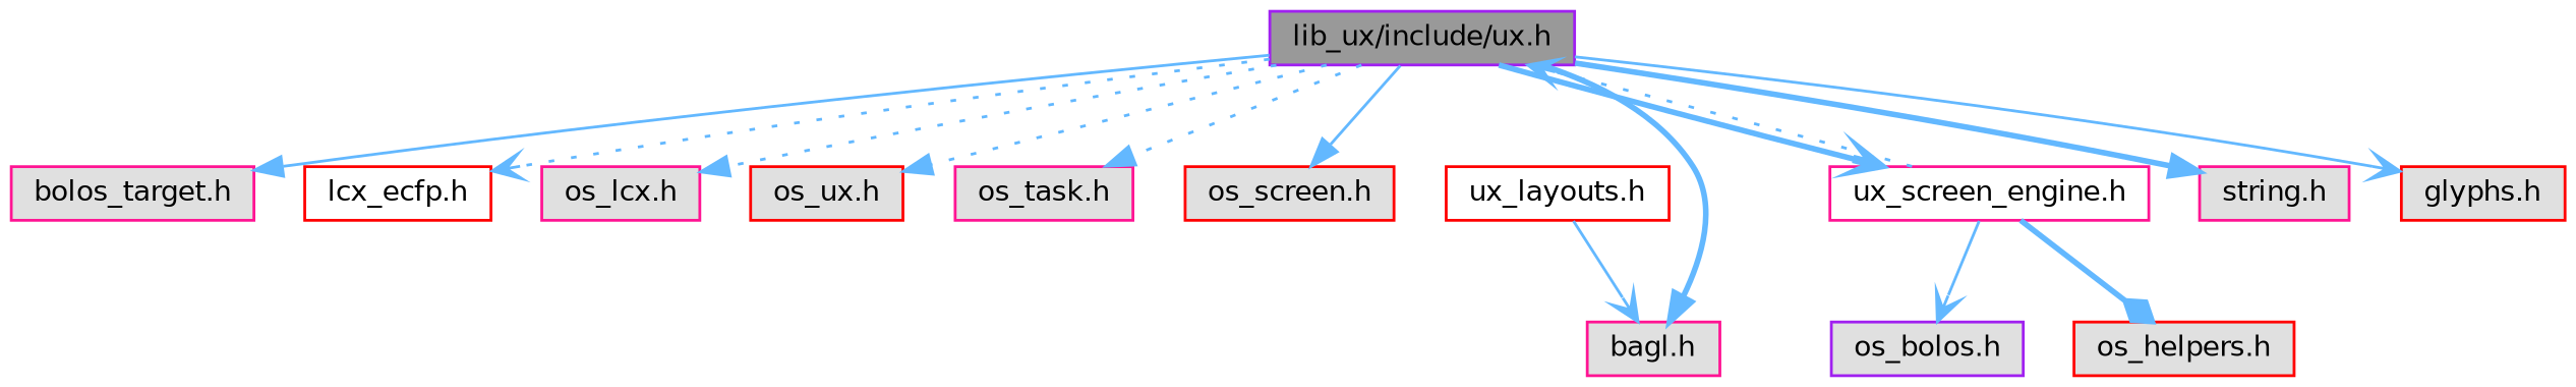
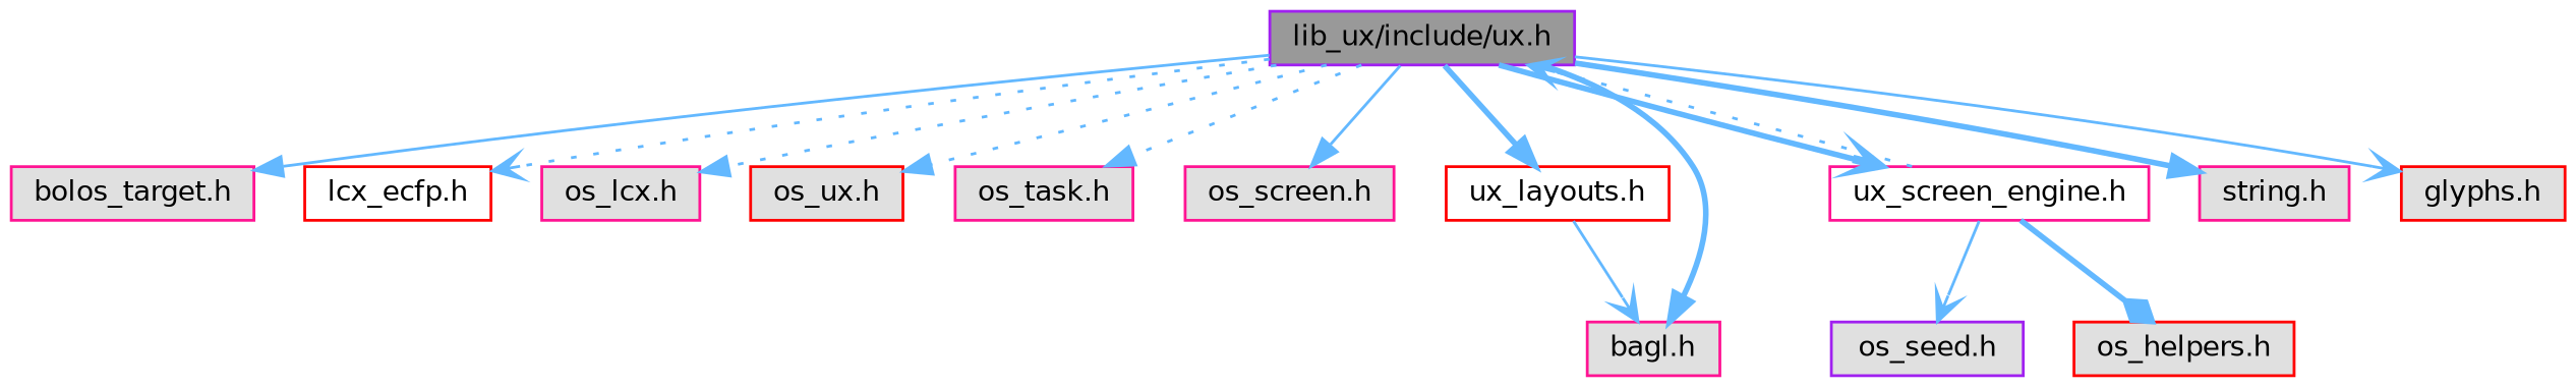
  digraph {
    node [color=deeppink fillcolor="#E0E0E0" fontname=Helvetica fontsize=10 shape=box style=filled]
    edge [arrowhead=normal color=steelblue1 fontname=Helvetica fontsize=10 labelfontname=Helvetica labelfontsize=10 style=solid]
    n1 [color=purple fillcolor=grey60 fontcolor=black height=0.2 label="lib_ux/include/ux.h" width=0.4]
    n2 [height=0.2 label="bolos_target.h" width=0.4]
    n3 [color=red fillcolor=white height=0.2 label="lcx_ecfp.h" width=0.4]
    n4 [height=0.2 label="os_lcx.h" width=0.4]
    n5 [color=red height=0.2 label="os_ux.h" width=0.4]
    n6 [height=0.2 label="os_task.h" width=0.4]
-   n7 [color=red height=0.2 label="os_screen.h" width=0.4]
+   n7 [height=0.2 label="os_screen.h" width=0.4]
    n8 [color=red fillcolor=white height=0.2 label="ux_layouts.h" width=0.4]
    n9 [height=0.2 label="bagl.h" width=0.4]
    n10 [fillcolor=white height=0.2 label="ux_screen_engine.h" width=0.4]
    n11 [height=0.2 label="string.h" width=0.4]
    n12 [color=red height=0.2 label="glyphs.h" width=0.4]
-   n13 [color=purple height=0.2 label="os_bolos.h" width=0.4]
+   n13 [color=purple height=0.2 label="os_seed.h" width=0.4]
    n14 [color=red height=0.2 label="os_helpers.h" width=0.4]
    n1 -> n2
    n1 -> n3 [arrowhead=vee style=dotted]
    n1 -> n4 [style=dotted]
    n1 -> n5 [style=dotted]
    n1 -> n6 [style=dotted]
    n1 -> n7
+   n1 -> n8 [style=bold]
    n1 -> n9 [style=bold]
    n1 -> n10 [arrowhead=vee style=bold]
    n1 -> n11 [style=bold]
    n1 -> n12 [arrowhead=vee]
    n8 -> n9 [arrowhead=vee]
    n10 -> n1 [arrowhead=vee style=dotted]
    n10 -> n13 [arrowhead=vee]
    n10 -> n14 [arrowhead=diamond style=bold]
  }
